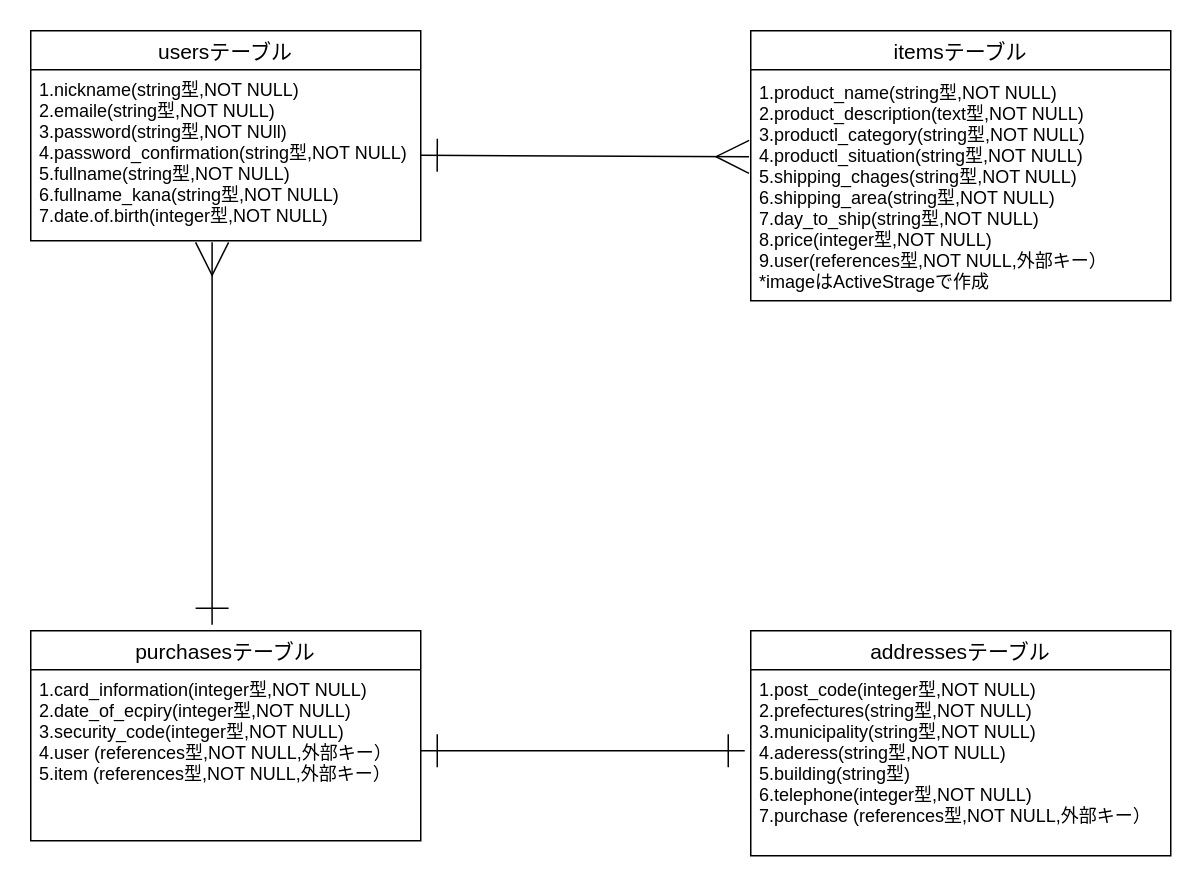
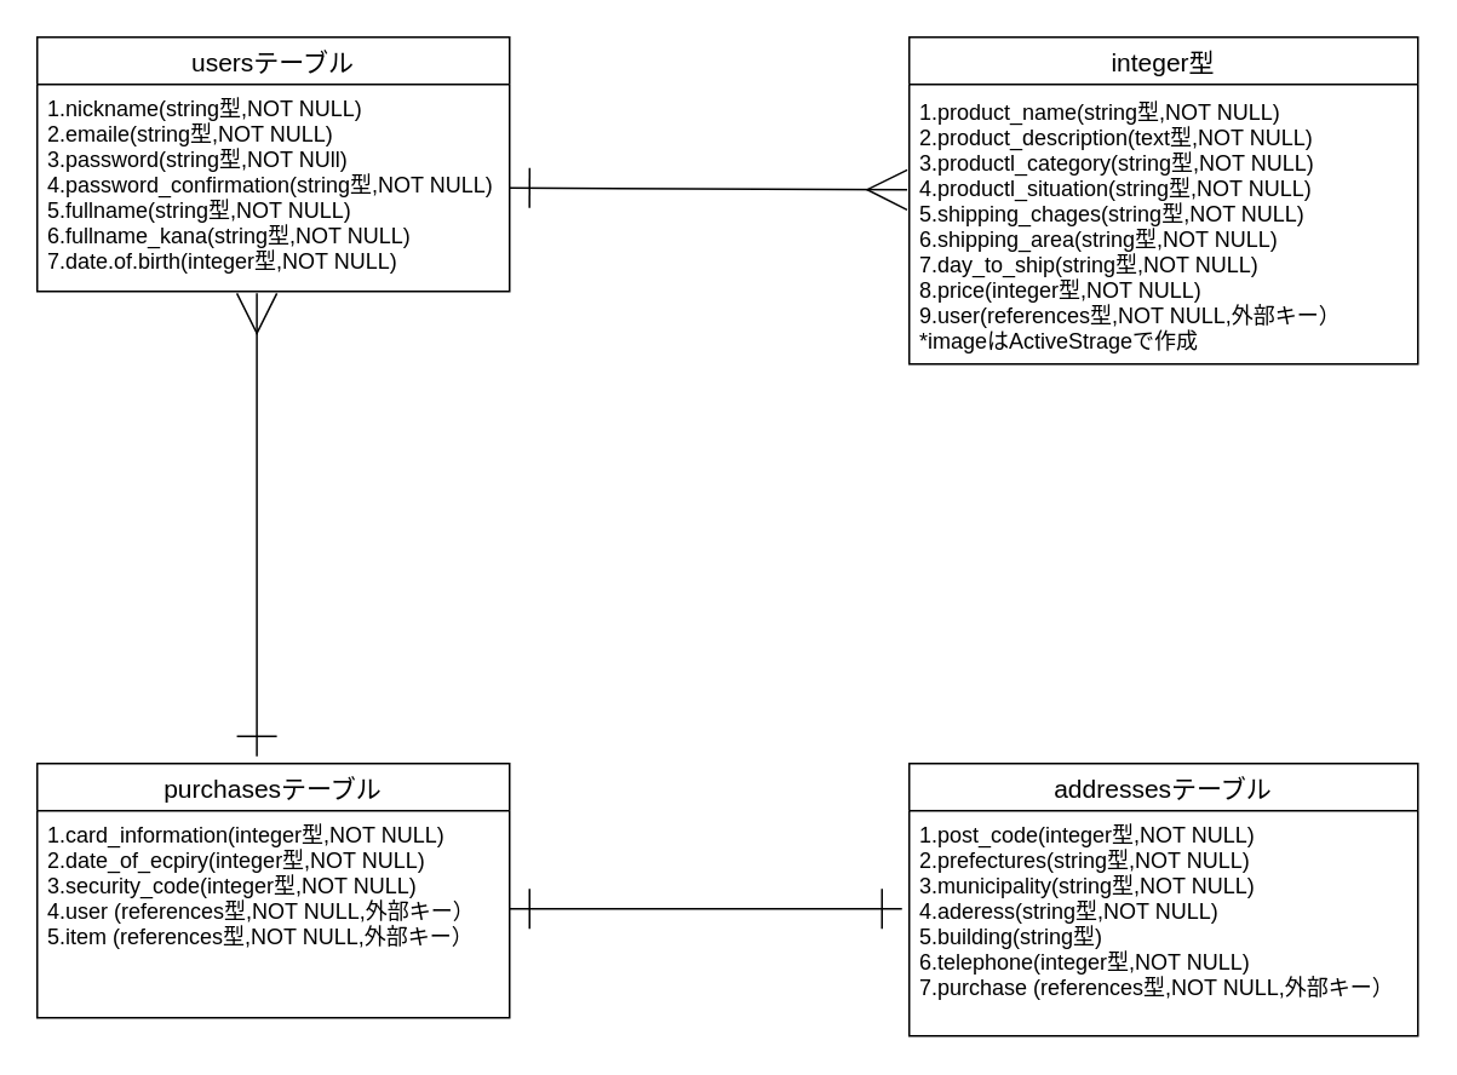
  <mxCell id="0" />
  <mxCell id="1" parent="0" />
  <mxCell id="2" value="usersテーブル" style="swimlane;fontStyle=0;childLayout=stackLayout;horizontal=1;startSize=26;horizontalStack=0;resizeParent=1;resizeParentMax=0;resizeLast=0;collapsible=1;marginBottom=0;align=center;fontSize=14;" vertex="1" parent="1"><mxGeometry x="20" y="20" width="260" height="140" as="geometry" /></mxCell>
  <mxCell id="3" value="1.nickname(string型,NOT NULL)&#10;2.emaile(string型,NOT NULL)&#10;3.password(string型,NOT NUll)&#10;4.password_confirmation(string型,NOT NULL)&#10;5.fullname(string型,NOT NULL)&#10;6.fullname_kana(string型,NOT NULL)&#10;7.date.of.birth(integer型,NOT NULL)" style="text;strokeColor=none;fillColor=none;spacingLeft=4;spacingRight=4;overflow=hidden;rotatable=0;points=[[0,0.5],[1,0.5]];portConstraint=eastwest;fontSize=12;" vertex="1" parent="2"><mxGeometry y="26" width="260" height="114" as="geometry" /></mxCell>
- <mxCell id="4" value="itemsテーブル" style="swimlane;fontStyle=0;childLayout=stackLayout;horizontal=1;startSize=26;horizontalStack=0;resizeParent=1;resizeParentMax=0;resizeLast=0;collapsible=1;marginBottom=0;align=center;fontSize=14;" vertex="1" parent="1"><mxGeometry x="500" y="20" width="280" height="180" as="geometry" /></mxCell>
+ <mxCell id="4" value="integer型" style="swimlane;fontStyle=0;childLayout=stackLayout;horizontal=1;startSize=26;horizontalStack=0;resizeParent=1;resizeParentMax=0;resizeLast=0;collapsible=1;marginBottom=0;align=center;fontSize=14;" vertex="1" parent="1"><mxGeometry x="500" y="20" width="280" height="180" as="geometry" /></mxCell>
  <mxCell id="5" style="edgeStyle=none;html=1;entryX=0.465;entryY=1.009;entryDx=0;entryDy=0;entryPerimeter=0;endArrow=ERmany;endFill=0;endSize=20;startArrow=ERone;startFill=0;jumpSize=6;startSize=20;exitX=0.465;exitY=-0.029;exitDx=0;exitDy=0;exitPerimeter=0;" edge="1" parent="1" source="6" target="3"><mxGeometry relative="1" as="geometry" /></mxCell>
  <mxCell id="6" value="purchasesテーブル" style="swimlane;fontStyle=0;childLayout=stackLayout;horizontal=1;startSize=26;horizontalStack=0;resizeParent=1;resizeParentMax=0;resizeLast=0;collapsible=1;marginBottom=0;align=center;fontSize=14;" vertex="1" parent="1"><mxGeometry x="20" y="420" width="260" height="140" as="geometry" /></mxCell>
  <mxCell id="7" value="1.card_information(integer型,NOT NULL)&#10;2.date_of_ecpiry(integer型,NOT NULL)&#10;3.security_code(integer型,NOT NULL)&#10;4.user (references型,NOT NULL,外部キー）&#10;5.item (references型,NOT NULL,外部キー）" style="text;strokeColor=none;fillColor=none;spacingLeft=4;spacingRight=4;overflow=hidden;rotatable=0;points=[[0,0.5],[1,0.5]];portConstraint=eastwest;fontSize=12;" vertex="1" parent="6"><mxGeometry y="26" width="260" height="114" as="geometry" /></mxCell>
  <mxCell id="8" value="addressesテーブル" style="swimlane;fontStyle=0;childLayout=stackLayout;horizontal=1;startSize=26;horizontalStack=0;resizeParent=1;resizeParentMax=0;resizeLast=0;collapsible=1;marginBottom=0;align=center;fontSize=14;" vertex="1" parent="1"><mxGeometry x="500" y="420" width="280" height="150" as="geometry" /></mxCell>
  <mxCell id="9" value="1.post_code(integer型,NOT NULL)&#10;2.prefectures(string型,NOT NULL)&#10;3.municipality(string型,NOT NULL)&#10;4.aderess(string型,NOT NULL)&#10;5.building(string型)&#10;6.telephone(integer型,NOT NULL)&#10;7.purchase (references型,NOT NULL,外部キー）" style="text;strokeColor=none;fillColor=none;spacingLeft=4;spacingRight=4;overflow=hidden;rotatable=0;points=[[0,0.5],[1,0.5]];portConstraint=eastwest;fontSize=12;" vertex="1" parent="8"><mxGeometry y="26" width="280" height="124" as="geometry" /></mxCell>
  <mxCell id="10" style="edgeStyle=none;html=1;endArrow=ERmany;endFill=0;endSize=20;entryX=-0.004;entryY=0.364;entryDx=0;entryDy=0;entryPerimeter=0;startArrow=ERone;startFill=0;startSize=20;exitX=1;exitY=0.5;exitDx=0;exitDy=0;" edge="1" parent="1" source="3" target="11"><mxGeometry relative="1" as="geometry"><mxPoint x="300" y="104" as="sourcePoint" /><mxPoint x="490" y="103" as="targetPoint" /></mxGeometry></mxCell>
  <mxCell id="11" value="1.product_name(string型,NOT NULL)&#10;2.product_description(text型,NOT NULL)&#10;3.productl_category(string型,NOT NULL)&#10;4.productl_situation(string型,NOT NULL)&#10;5.shipping_chages(string型,NOT NULL)&#10;6.shipping_area(string型,NOT NULL)&#10;7.day_to_ship(string型,NOT NULL)&#10;8.price(integer型,NOT NULL)&#10;9.user(references型,NOT NULL,外部キー）&#10;*imageはActiveStrageで作成" style="text;strokeColor=none;fillColor=none;spacingLeft=4;spacingRight=4;overflow=hidden;rotatable=0;points=[[0,0.5],[1,0.5]];portConstraint=eastwest;fontSize=12;" vertex="1" parent="1"><mxGeometry x="500" y="48" width="280" height="154" as="geometry" /></mxCell>
  <mxCell id="12" style="edgeStyle=none;html=1;endArrow=ERone;endFill=0;endSize=20;startArrow=ERone;startFill=0;startSize=20;" edge="1" parent="1"><mxGeometry relative="1" as="geometry"><mxPoint x="496" y="500" as="sourcePoint" /><mxPoint x="280" y="500" as="targetPoint" /></mxGeometry></mxCell>
